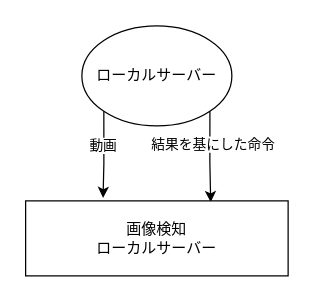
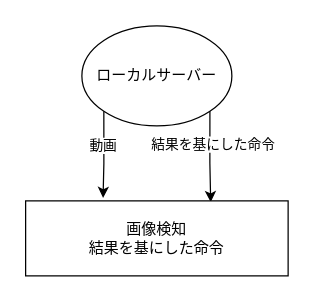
  <mxCell id="0" />
  <mxCell id="1" parent="0" />
  <mxCell id="2" style="edgeStyle=orthogonalEdgeStyle;rounded=0;orthogonalLoop=1;jettySize=auto;html=1;exitX=0;exitY=1;exitDx=0;exitDy=0;entryX=0.295;entryY=-0.039;entryDx=0;entryDy=0;entryPerimeter=0;" edge="1" parent="1" source="6" target="7"><mxGeometry relative="1" as="geometry" /></mxCell>
  <mxCell id="3" value="&lt;font style=&quot;vertical-align: inherit;&quot;&gt;&lt;font style=&quot;vertical-align: inherit;&quot;&gt;動画&lt;/font&gt;&lt;/font&gt;" style="edgeLabel;html=1;align=center;verticalAlign=middle;resizable=0;points=[];" vertex="1" connectable="0" parent="2"><mxGeometry x="-0.236" y="-1" relative="1" as="geometry"><mxPoint as="offset" /></mxGeometry></mxCell>
  <mxCell id="4" style="edgeStyle=orthogonalEdgeStyle;rounded=0;orthogonalLoop=1;jettySize=auto;html=1;exitX=1;exitY=1;exitDx=0;exitDy=0;entryX=0.705;entryY=0.017;entryDx=0;entryDy=0;entryPerimeter=0;" edge="1" parent="1" source="6" target="7"><mxGeometry relative="1" as="geometry" /></mxCell>
  <mxCell id="5" value="&lt;font style=&quot;vertical-align: inherit;&quot;&gt;&lt;font style=&quot;vertical-align: inherit;&quot;&gt;結果を基にした命令&lt;/font&gt;&lt;/font&gt;" style="edgeLabel;html=1;align=center;verticalAlign=middle;resizable=0;points=[];" vertex="1" connectable="0" parent="4"><mxGeometry x="-0.3" y="2" relative="1" as="geometry"><mxPoint as="offset" /></mxGeometry></mxCell>
  <mxCell id="6" value="&lt;font style=&quot;vertical-align: inherit;&quot;&gt;&lt;font style=&quot;vertical-align: inherit;&quot;&gt;ローカルサーバー&lt;/font&gt;&lt;/font&gt;" style="ellipse;whiteSpace=wrap;html=1;" vertex="1" parent="1"><mxGeometry x="65" y="20" width="120" height="80" as="geometry" /></mxCell>
- <mxCell id="7" value="&lt;font style=&quot;vertical-align: inherit;&quot;&gt;&lt;font style=&quot;vertical-align: inherit;&quot;&gt;画像検知&lt;br&gt;ローカルサーバー&lt;br&gt;&lt;/font&gt;&lt;/font&gt;" style="rounded=0;whiteSpace=wrap;html=1;" vertex="1" parent="1"><mxGeometry x="20" y="160" width="210" height="60" as="geometry" /></mxCell>
+ <mxCell id="7" value="&lt;font style=&quot;vertical-align: inherit;&quot;&gt;&lt;font style=&quot;vertical-align: inherit;&quot;&gt;画像検知&lt;br&gt;結果を基にした命令&lt;br&gt;&lt;/font&gt;&lt;/font&gt;" style="rounded=0;whiteSpace=wrap;html=1;" vertex="1" parent="1"><mxGeometry x="20" y="160" width="210" height="60" as="geometry" /></mxCell>
